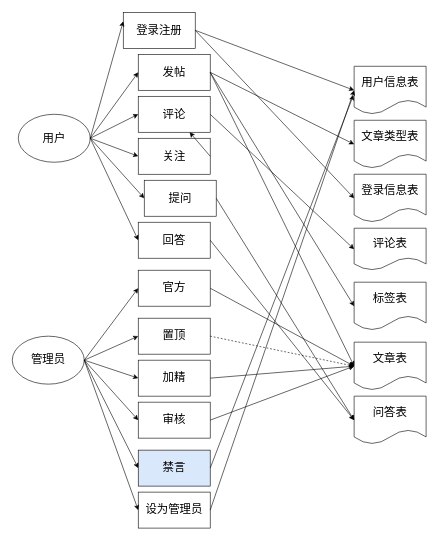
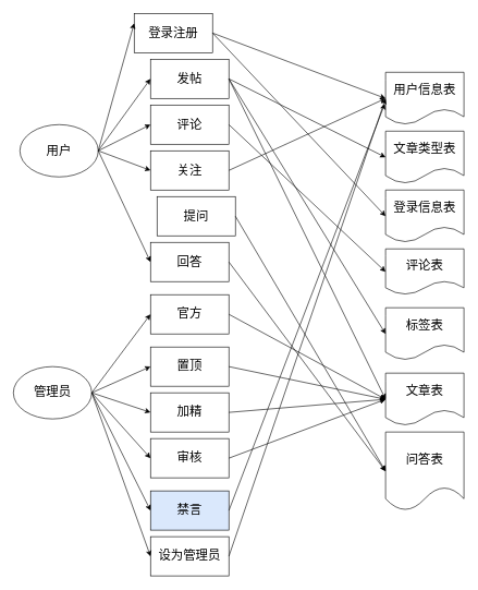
  <mxCell id="0" />
  <mxCell id="1" parent="0" />
  <mxCell id="2" value="标签表" style="shape=document;whiteSpace=wrap;html=1;boundedLbl=1;fontSize=19;" vertex="1" parent="1"><mxGeometry x="590" y="470" width="120" height="80" as="geometry" /></mxCell>
  <mxCell id="3" value="用户信息表" style="shape=document;whiteSpace=wrap;html=1;boundedLbl=1;fontSize=19;" vertex="1" parent="1"><mxGeometry x="590" y="110" width="120" height="80" as="geometry" /></mxCell>
  <mxCell id="4" value="文章类型表" style="shape=document;whiteSpace=wrap;html=1;boundedLbl=1;strokeWidth=1;fontSize=19;" vertex="1" parent="1"><mxGeometry x="590" y="200" width="120" height="80" as="geometry" /></mxCell>
  <mxCell id="5" value="评论表" style="shape=document;whiteSpace=wrap;html=1;boundedLbl=1;fontSize=19;" vertex="1" parent="1"><mxGeometry x="590" y="380" width="120" height="70" as="geometry" /></mxCell>
  <mxCell id="6" value="登录信息表" style="shape=document;whiteSpace=wrap;html=1;boundedLbl=1;fontSize=19;" vertex="1" parent="1"><mxGeometry x="590" y="290" width="120" height="80" as="geometry" /></mxCell>
  <mxCell id="7" value="用户" style="ellipse;whiteSpace=wrap;html=1;fontSize=19;strokeWidth=1;" vertex="1" parent="1"><mxGeometry x="30" y="190" width="120" height="80" as="geometry" /></mxCell>
  <mxCell id="8" value="管理员" style="ellipse;whiteSpace=wrap;html=1;fontSize=19;strokeWidth=1;" vertex="1" parent="1"><mxGeometry x="20" y="560" width="120" height="80" as="geometry" /></mxCell>
  <mxCell id="9" value="关注" style="rounded=0;whiteSpace=wrap;html=1;fontSize=19;strokeWidth=1;" vertex="1" parent="1"><mxGeometry x="230" y="230" width="120" height="60" as="geometry" /></mxCell>
  <mxCell id="10" value="评论" style="rounded=0;whiteSpace=wrap;html=1;fontSize=19;strokeWidth=1;" vertex="1" parent="1"><mxGeometry x="230" y="160" width="120" height="60" as="geometry" /></mxCell>
  <mxCell id="11" value="发帖" style="rounded=0;whiteSpace=wrap;html=1;fontSize=19;strokeWidth=1;" vertex="1" parent="1"><mxGeometry x="230" y="90" width="120" height="60" as="geometry" /></mxCell>
  <mxCell id="12" value="登录注册" style="rounded=0;whiteSpace=wrap;html=1;fontSize=19;strokeWidth=1;" vertex="1" parent="1"><mxGeometry x="205" y="20" width="120" height="60" as="geometry" /></mxCell>
  <mxCell id="13" value="文章表" style="shape=document;whiteSpace=wrap;html=1;boundedLbl=1;fontSize=19;" vertex="1" parent="1"><mxGeometry x="590" y="570" width="120" height="80" as="geometry" /></mxCell>
  <mxCell id="14" value="审核" style="rounded=0;whiteSpace=wrap;html=1;fontSize=19;strokeWidth=1;" vertex="1" parent="1"><mxGeometry x="230" y="670" width="120" height="60" as="geometry" /></mxCell>
  <mxCell id="15" value="加精" style="rounded=0;whiteSpace=wrap;html=1;fontSize=19;strokeWidth=1;" vertex="1" parent="1"><mxGeometry x="230" y="600" width="120" height="60" as="geometry" /></mxCell>
  <mxCell id="16" value="置顶" style="rounded=0;whiteSpace=wrap;html=1;fontSize=19;strokeWidth=1;" vertex="1" parent="1"><mxGeometry x="230" y="530" width="120" height="60" as="geometry" /></mxCell>
  <mxCell id="17" value="官方" style="rounded=0;whiteSpace=wrap;html=1;fontSize=19;strokeWidth=1;" vertex="1" parent="1"><mxGeometry x="230" y="450" width="120" height="60" as="geometry" /></mxCell>
  <mxCell id="18" value="禁言" style="rounded=0;whiteSpace=wrap;html=1;fontSize=19;strokeWidth=1;fillColor=#dae8fc;" vertex="1" parent="1"><mxGeometry x="230" y="750" width="120" height="60" as="geometry" /></mxCell>
  <mxCell id="19" value="设为管理员" style="rounded=0;whiteSpace=wrap;html=1;fontSize=19;strokeWidth=1;" vertex="1" parent="1"><mxGeometry x="230" y="820" width="120" height="60" as="geometry" /></mxCell>
- <mxCell id="20" value="问答表" style="shape=document;whiteSpace=wrap;html=1;boundedLbl=1;fontSize=19;" vertex="1" parent="1"><mxGeometry x="590" y="660" width="120" height="80" as="geometry" /></mxCell>
+ <mxCell id="20" value="问答表" style="shape=document;whiteSpace=wrap;html=1;boundedLbl=1;fontSize=19;" vertex="1" parent="1"><mxGeometry x="590" y="660" width="120" height="120" as="geometry" /></mxCell>
  <mxCell id="21" value="提问" style="rounded=0;whiteSpace=wrap;html=1;fontSize=19;strokeWidth=1;" vertex="1" parent="1"><mxGeometry x="240" y="300" width="120" height="60" as="geometry" /></mxCell>
  <mxCell id="22" value="回答" style="rounded=0;whiteSpace=wrap;html=1;fontSize=19;strokeWidth=1;" vertex="1" parent="1"><mxGeometry x="230" y="370" width="120" height="60" as="geometry" /></mxCell>
  <mxCell id="23" value="" style="endArrow=classic;html=1;rounded=0;fontSize=19;exitX=1;exitY=0.5;exitDx=0;exitDy=0;entryX=0;entryY=0.25;entryDx=0;entryDy=0;" edge="1" parent="1" source="7" target="12"><mxGeometry width="50" height="50" relative="1" as="geometry"><mxPoint x="100" y="430" as="sourcePoint" /><mxPoint x="150" y="380" as="targetPoint" /></mxGeometry></mxCell>
  <mxCell id="24" value="" style="endArrow=classic;html=1;rounded=0;fontSize=19;entryX=0;entryY=0.5;entryDx=0;entryDy=0;" edge="1" parent="1" target="11"><mxGeometry width="50" height="50" relative="1" as="geometry"><mxPoint x="150" y="230" as="sourcePoint" /><mxPoint x="240" y="45" as="targetPoint" /></mxGeometry></mxCell>
  <mxCell id="25" value="" style="endArrow=classic;html=1;rounded=0;fontSize=19;entryX=0;entryY=0.5;entryDx=0;entryDy=0;" edge="1" parent="1" target="10"><mxGeometry width="50" height="50" relative="1" as="geometry"><mxPoint x="150" y="230" as="sourcePoint" /><mxPoint x="240" y="130" as="targetPoint" /></mxGeometry></mxCell>
  <mxCell id="26" value="" style="endArrow=classic;html=1;rounded=0;fontSize=19;entryX=0;entryY=0.5;entryDx=0;entryDy=0;" edge="1" parent="1" target="9"><mxGeometry width="50" height="50" relative="1" as="geometry"><mxPoint x="150" y="230" as="sourcePoint" /><mxPoint x="240" y="200" as="targetPoint" /></mxGeometry></mxCell>
- <mxCell id="27" value="" style="endArrow=classic;html=1;rounded=0;fontSize=19;entryX=0;entryY=0.5;entryDx=0;entryDy=0;exitX=1;exitY=0.5;exitDx=0;exitDy=0;" edge="1" parent="1" source="7" target="21"><mxGeometry width="50" height="50" relative="1" as="geometry"><mxPoint x="160" y="240" as="sourcePoint" /><mxPoint x="240" y="270" as="targetPoint" /></mxGeometry></mxCell>
  <mxCell id="28" value="" style="endArrow=classic;html=1;rounded=0;fontSize=19;entryX=0;entryY=0.5;entryDx=0;entryDy=0;exitX=1;exitY=0.5;exitDx=0;exitDy=0;" edge="1" parent="1" source="7" target="22"><mxGeometry width="50" height="50" relative="1" as="geometry"><mxPoint x="160" y="240" as="sourcePoint" /><mxPoint x="240" y="340" as="targetPoint" /></mxGeometry></mxCell>
  <mxCell id="29" value="" style="endArrow=classic;html=1;rounded=0;fontSize=19;entryX=0;entryY=0.5;entryDx=0;entryDy=0;exitX=1;exitY=0.5;exitDx=0;exitDy=0;" edge="1" parent="1" source="8" target="17"><mxGeometry width="50" height="50" relative="1" as="geometry"><mxPoint x="170" y="250" as="sourcePoint" /><mxPoint x="250" y="350" as="targetPoint" /></mxGeometry></mxCell>
  <mxCell id="30" value="" style="endArrow=classic;html=1;rounded=0;fontSize=19;entryX=0;entryY=0.5;entryDx=0;entryDy=0;exitX=1;exitY=0.5;exitDx=0;exitDy=0;" edge="1" parent="1" source="8" target="16"><mxGeometry width="50" height="50" relative="1" as="geometry"><mxPoint x="150" y="610" as="sourcePoint" /><mxPoint x="240" y="500" as="targetPoint" /></mxGeometry></mxCell>
  <mxCell id="31" value="" style="endArrow=classic;html=1;rounded=0;fontSize=19;entryX=0;entryY=0.5;entryDx=0;entryDy=0;" edge="1" parent="1" target="15"><mxGeometry width="50" height="50" relative="1" as="geometry"><mxPoint x="140" y="600" as="sourcePoint" /><mxPoint x="240" y="570" as="targetPoint" /></mxGeometry></mxCell>
  <mxCell id="32" value="" style="endArrow=classic;html=1;rounded=0;fontSize=19;entryX=0;entryY=0.5;entryDx=0;entryDy=0;exitX=1;exitY=0.5;exitDx=0;exitDy=0;" edge="1" parent="1" source="8" target="14"><mxGeometry width="50" height="50" relative="1" as="geometry"><mxPoint x="150" y="610" as="sourcePoint" /><mxPoint x="240" y="640" as="targetPoint" /></mxGeometry></mxCell>
  <mxCell id="33" value="" style="endArrow=classic;html=1;rounded=0;fontSize=19;entryX=0;entryY=0.5;entryDx=0;entryDy=0;exitX=1;exitY=0.5;exitDx=0;exitDy=0;" edge="1" parent="1" source="8" target="18"><mxGeometry width="50" height="50" relative="1" as="geometry"><mxPoint x="150" y="610" as="sourcePoint" /><mxPoint x="240" y="710" as="targetPoint" /></mxGeometry></mxCell>
  <mxCell id="34" value="" style="endArrow=classic;html=1;rounded=0;fontSize=19;entryX=0;entryY=0.5;entryDx=0;entryDy=0;exitX=1;exitY=0.5;exitDx=0;exitDy=0;" edge="1" parent="1" source="8" target="19"><mxGeometry width="50" height="50" relative="1" as="geometry"><mxPoint x="150" y="610" as="sourcePoint" /><mxPoint x="240" y="790" as="targetPoint" /></mxGeometry></mxCell>
  <mxCell id="35" value="" style="endArrow=classic;html=1;rounded=0;fontSize=19;entryX=0;entryY=0.5;entryDx=0;entryDy=0;exitX=1;exitY=0.5;exitDx=0;exitDy=0;" edge="1" parent="1" source="12" target="3"><mxGeometry width="50" height="50" relative="1" as="geometry"><mxPoint x="350" y="90" as="sourcePoint" /><mxPoint x="430" y="50" as="targetPoint" /></mxGeometry></mxCell>
  <mxCell id="36" value="" style="endArrow=classic;html=1;rounded=0;fontSize=19;entryX=0;entryY=0.5;entryDx=0;entryDy=0;exitX=1;exitY=0.5;exitDx=0;exitDy=0;" edge="1" parent="1" source="11" target="4"><mxGeometry width="50" height="50" relative="1" as="geometry"><mxPoint x="360" y="60" as="sourcePoint" /><mxPoint x="480" y="80" as="targetPoint" /></mxGeometry></mxCell>
  <mxCell id="37" value="" style="endArrow=classic;html=1;rounded=0;fontSize=19;entryX=0;entryY=0.5;entryDx=0;entryDy=0;exitX=1;exitY=0.5;exitDx=0;exitDy=0;" edge="1" parent="1" source="11" target="2"><mxGeometry width="50" height="50" relative="1" as="geometry"><mxPoint x="360" y="130" as="sourcePoint" /><mxPoint x="480" y="170" as="targetPoint" /></mxGeometry></mxCell>
  <mxCell id="38" value="" style="endArrow=classic;html=1;rounded=0;fontSize=19;entryX=0;entryY=0.5;entryDx=0;entryDy=0;exitX=1;exitY=0.5;exitDx=0;exitDy=0;" edge="1" parent="1" source="11" target="13"><mxGeometry width="50" height="50" relative="1" as="geometry"><mxPoint x="360" y="130" as="sourcePoint" /><mxPoint x="480" y="440" as="targetPoint" /></mxGeometry></mxCell>
  <mxCell id="39" value="" style="endArrow=classic;html=1;rounded=0;fontSize=19;entryX=0;entryY=0.5;entryDx=0;entryDy=0;exitX=1;exitY=0.5;exitDx=0;exitDy=0;" edge="1" parent="1" source="12" target="6"><mxGeometry width="50" height="50" relative="1" as="geometry"><mxPoint x="360" y="60" as="sourcePoint" /><mxPoint x="480" y="80" as="targetPoint" /></mxGeometry></mxCell>
  <mxCell id="40" value="" style="endArrow=classic;html=1;rounded=0;fontSize=19;entryX=0;entryY=0.5;entryDx=0;entryDy=0;exitX=1;exitY=0.5;exitDx=0;exitDy=0;" edge="1" parent="1" source="10" target="5"><mxGeometry width="50" height="50" relative="1" as="geometry"><mxPoint x="360" y="60" as="sourcePoint" /><mxPoint x="480" y="80" as="targetPoint" /></mxGeometry></mxCell>
- <mxCell id="41" value="" style="endArrow=classic;html=1;rounded=0;fontSize=19;exitX=1;exitY=0.5;exitDx=0;exitDy=0;" edge="1" parent="1" source="9" target="10"><mxGeometry width="50" height="50" relative="1" as="geometry"><mxPoint x="360" y="200" as="sourcePoint" /><mxPoint x="480" y="345" as="targetPoint" /></mxGeometry></mxCell>
+ <mxCell id="41" value="" style="endArrow=classic;html=1;rounded=0;fontSize=19;entryX=0;entryY=0.5;entryDx=0;entryDy=0;exitX=1;exitY=0.5;exitDx=0;exitDy=0;" edge="1" parent="1" source="9" target="3"><mxGeometry width="50" height="50" relative="1" as="geometry"><mxPoint x="360" y="200" as="sourcePoint" /><mxPoint x="480" y="345" as="targetPoint" /></mxGeometry></mxCell>
  <mxCell id="42" value="" style="endArrow=classic;html=1;rounded=0;fontSize=19;entryX=0;entryY=0.5;entryDx=0;entryDy=0;exitX=1;exitY=0.5;exitDx=0;exitDy=0;" edge="1" parent="1" source="21" target="20"><mxGeometry width="50" height="50" relative="1" as="geometry"><mxPoint x="360" y="270" as="sourcePoint" /><mxPoint x="480" y="80" as="targetPoint" /></mxGeometry></mxCell>
  <mxCell id="43" value="" style="endArrow=classic;html=1;rounded=0;fontSize=19;exitX=1;exitY=0.5;exitDx=0;exitDy=0;entryX=0;entryY=0.5;entryDx=0;entryDy=0;" edge="1" parent="1" source="22" target="20"><mxGeometry width="50" height="50" relative="1" as="geometry"><mxPoint x="360" y="340" as="sourcePoint" /><mxPoint x="470" y="620" as="targetPoint" /></mxGeometry></mxCell>
  <mxCell id="44" value="" style="endArrow=classic;html=1;rounded=0;fontSize=19;exitX=1;exitY=0.5;exitDx=0;exitDy=0;entryX=0;entryY=0.5;entryDx=0;entryDy=0;" edge="1" parent="1" source="17" target="13"><mxGeometry width="50" height="50" relative="1" as="geometry"><mxPoint x="360" y="410" as="sourcePoint" /><mxPoint x="600" y="750" as="targetPoint" /></mxGeometry></mxCell>
- <mxCell id="45" value="" style="endArrow=classic;html=1;rounded=0;fontSize=19;exitX=1;exitY=0.5;exitDx=0;exitDy=0;entryX=0;entryY=0.5;entryDx=0;entryDy=0;dashed=1;" edge="1" parent="1" source="16" target="13"><mxGeometry width="50" height="50" relative="1" as="geometry"><mxPoint x="430" y="790" as="sourcePoint" /><mxPoint x="480" y="740" as="targetPoint" /></mxGeometry></mxCell>
+ <mxCell id="45" value="" style="endArrow=classic;html=1;rounded=0;fontSize=19;exitX=1;exitY=0.5;exitDx=0;exitDy=0;entryX=0;entryY=0.5;entryDx=0;entryDy=0;" edge="1" parent="1" source="16" target="13"><mxGeometry width="50" height="50" relative="1" as="geometry"><mxPoint x="430" y="790" as="sourcePoint" /><mxPoint x="480" y="740" as="targetPoint" /></mxGeometry></mxCell>
  <mxCell id="46" value="" style="endArrow=classic;html=1;rounded=0;fontSize=19;exitX=1;exitY=0.5;exitDx=0;exitDy=0;entryX=0;entryY=0.5;entryDx=0;entryDy=0;" edge="1" parent="1" source="15" target="13"><mxGeometry width="50" height="50" relative="1" as="geometry"><mxPoint x="360" y="570" as="sourcePoint" /><mxPoint x="600" y="660" as="targetPoint" /></mxGeometry></mxCell>
  <mxCell id="47" value="" style="endArrow=classic;html=1;rounded=0;fontSize=19;exitX=1;exitY=0.5;exitDx=0;exitDy=0;entryX=0;entryY=0.5;entryDx=0;entryDy=0;" edge="1" parent="1" source="14" target="13"><mxGeometry width="50" height="50" relative="1" as="geometry"><mxPoint x="360" y="640" as="sourcePoint" /><mxPoint x="600" y="660" as="targetPoint" /></mxGeometry></mxCell>
  <mxCell id="48" value="" style="endArrow=classic;html=1;rounded=0;fontSize=19;exitX=1;exitY=0.5;exitDx=0;exitDy=0;entryX=-0.01;entryY=0.601;entryDx=0;entryDy=0;entryPerimeter=0;" edge="1" parent="1" source="18" target="3"><mxGeometry width="50" height="50" relative="1" as="geometry"><mxPoint x="360" y="710" as="sourcePoint" /><mxPoint x="600" y="660" as="targetPoint" /></mxGeometry></mxCell>
  <mxCell id="49" value="" style="endArrow=classic;html=1;rounded=0;fontSize=19;exitX=1;exitY=0.5;exitDx=0;exitDy=0;entryX=0;entryY=0.5;entryDx=0;entryDy=0;" edge="1" parent="1" source="19" target="3"><mxGeometry width="50" height="50" relative="1" as="geometry"><mxPoint x="370" y="720" as="sourcePoint" /><mxPoint x="610" y="670" as="targetPoint" /></mxGeometry></mxCell>
